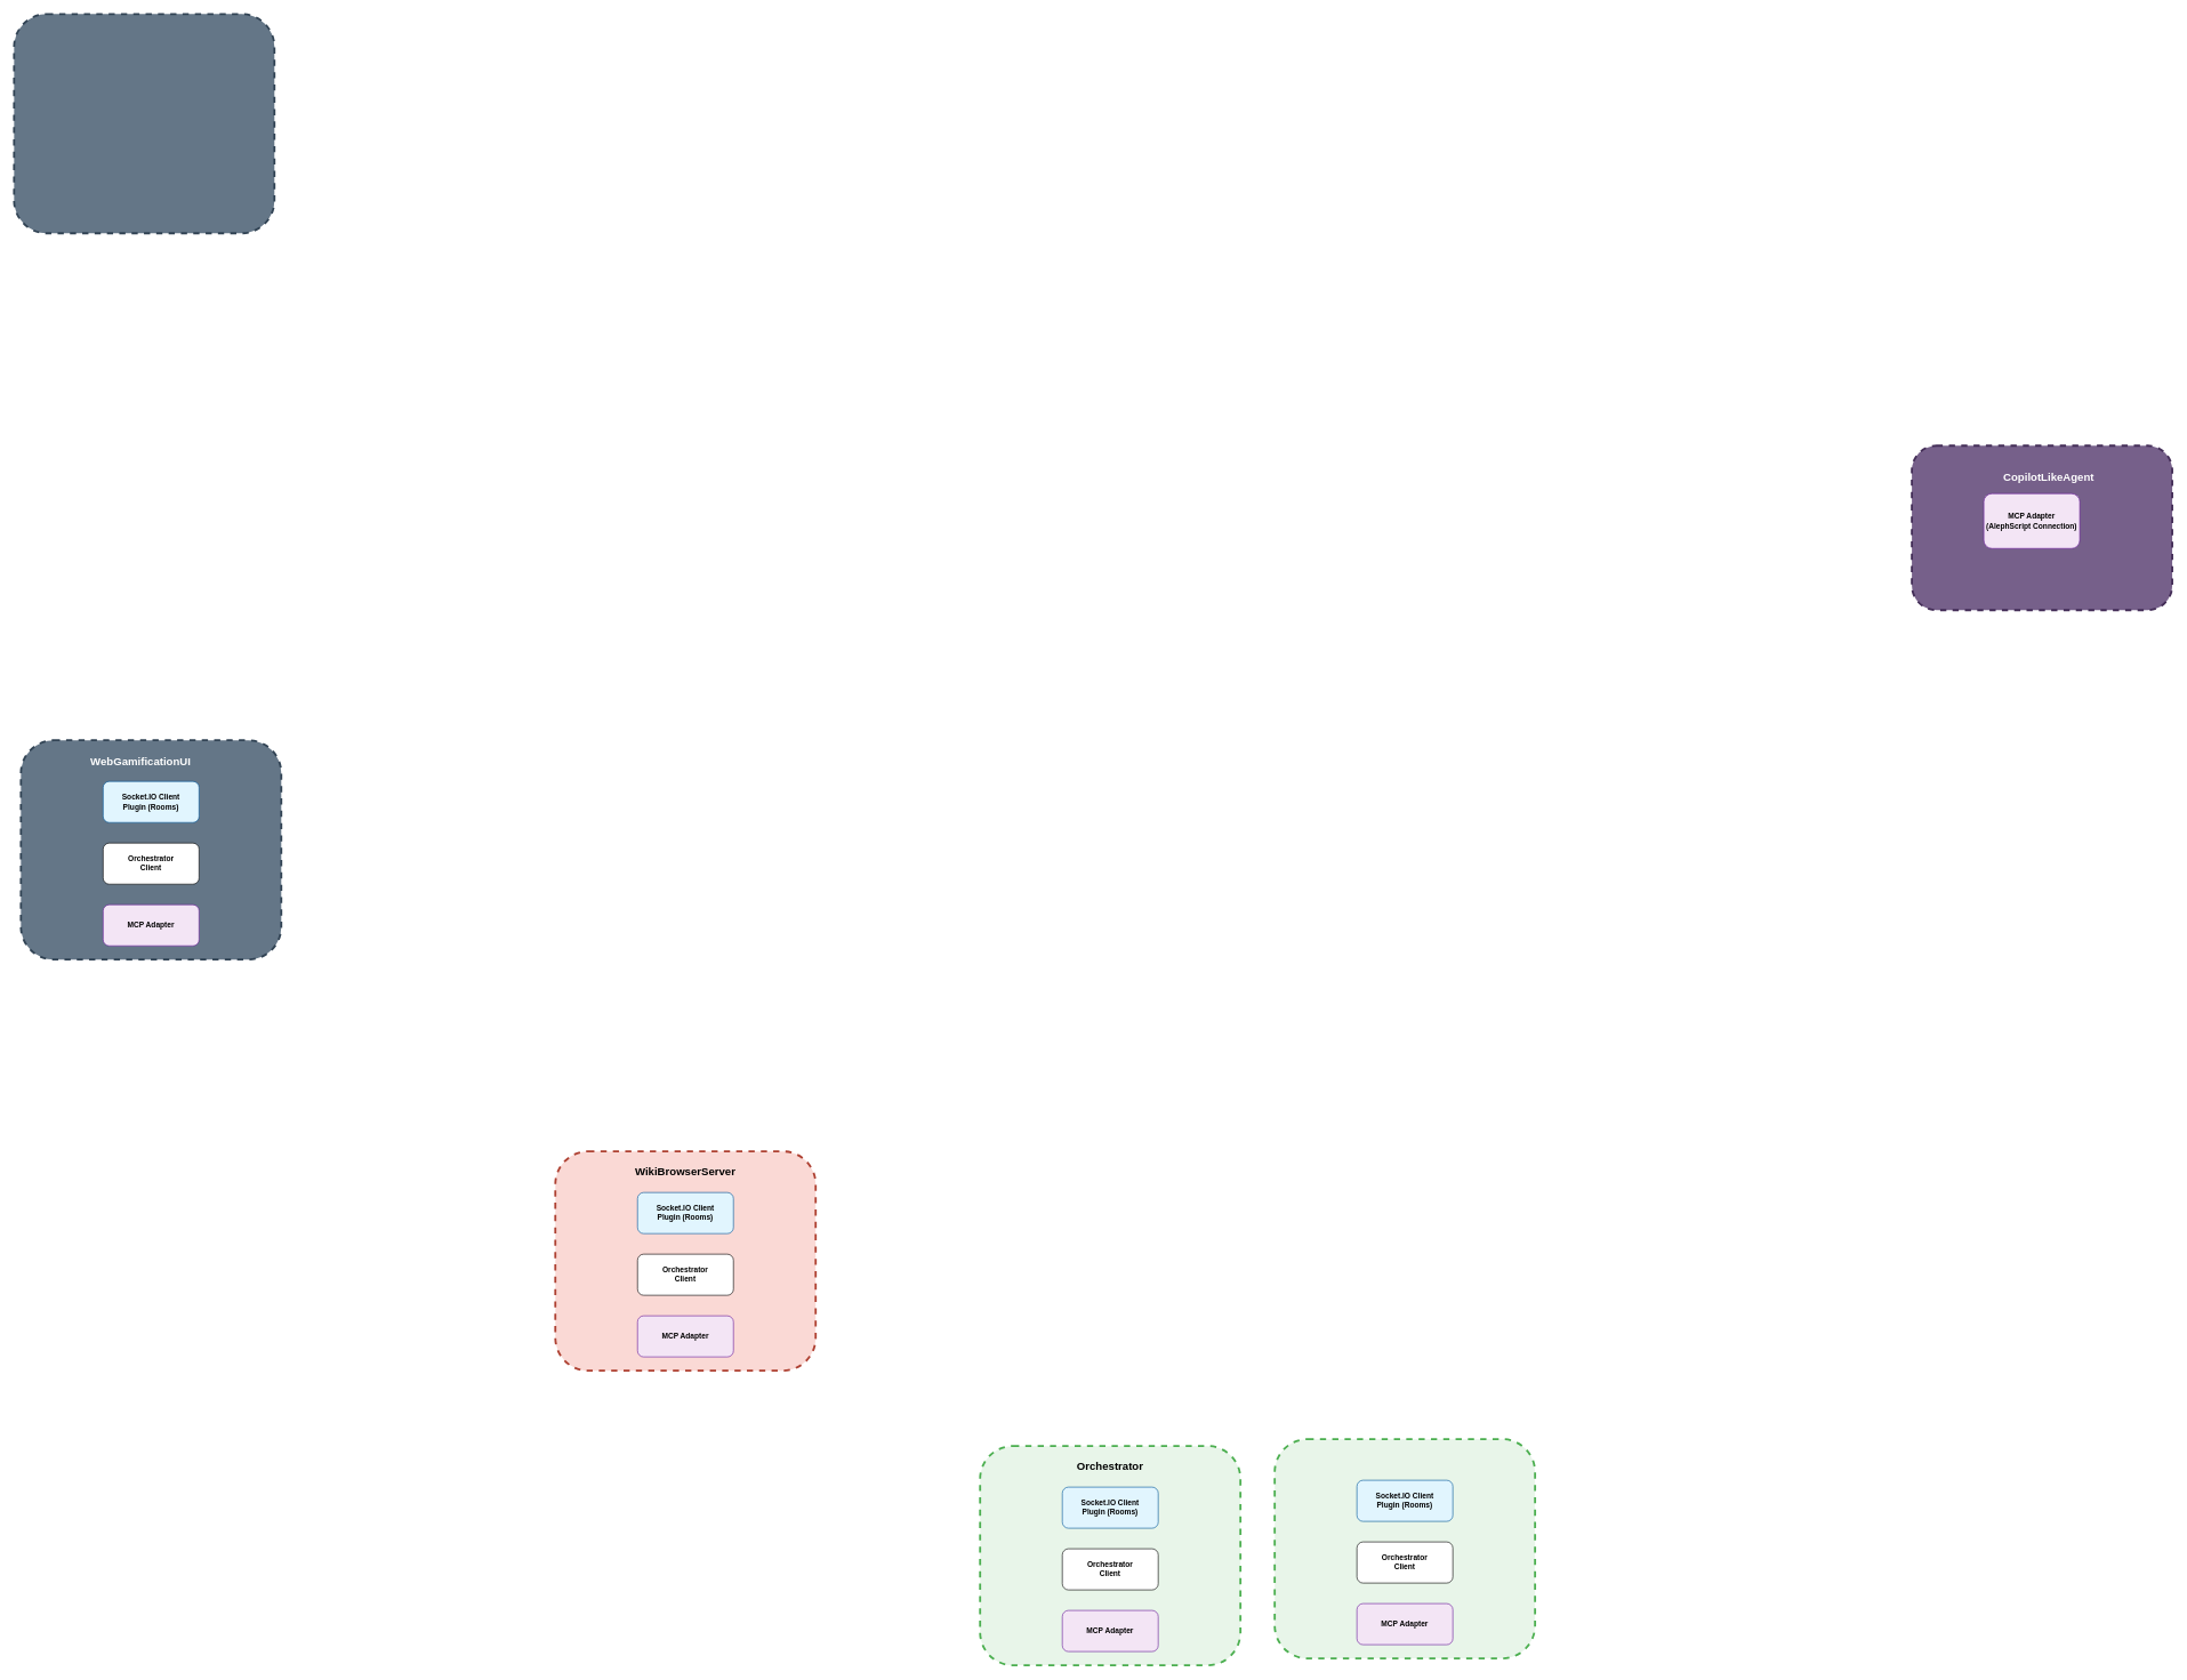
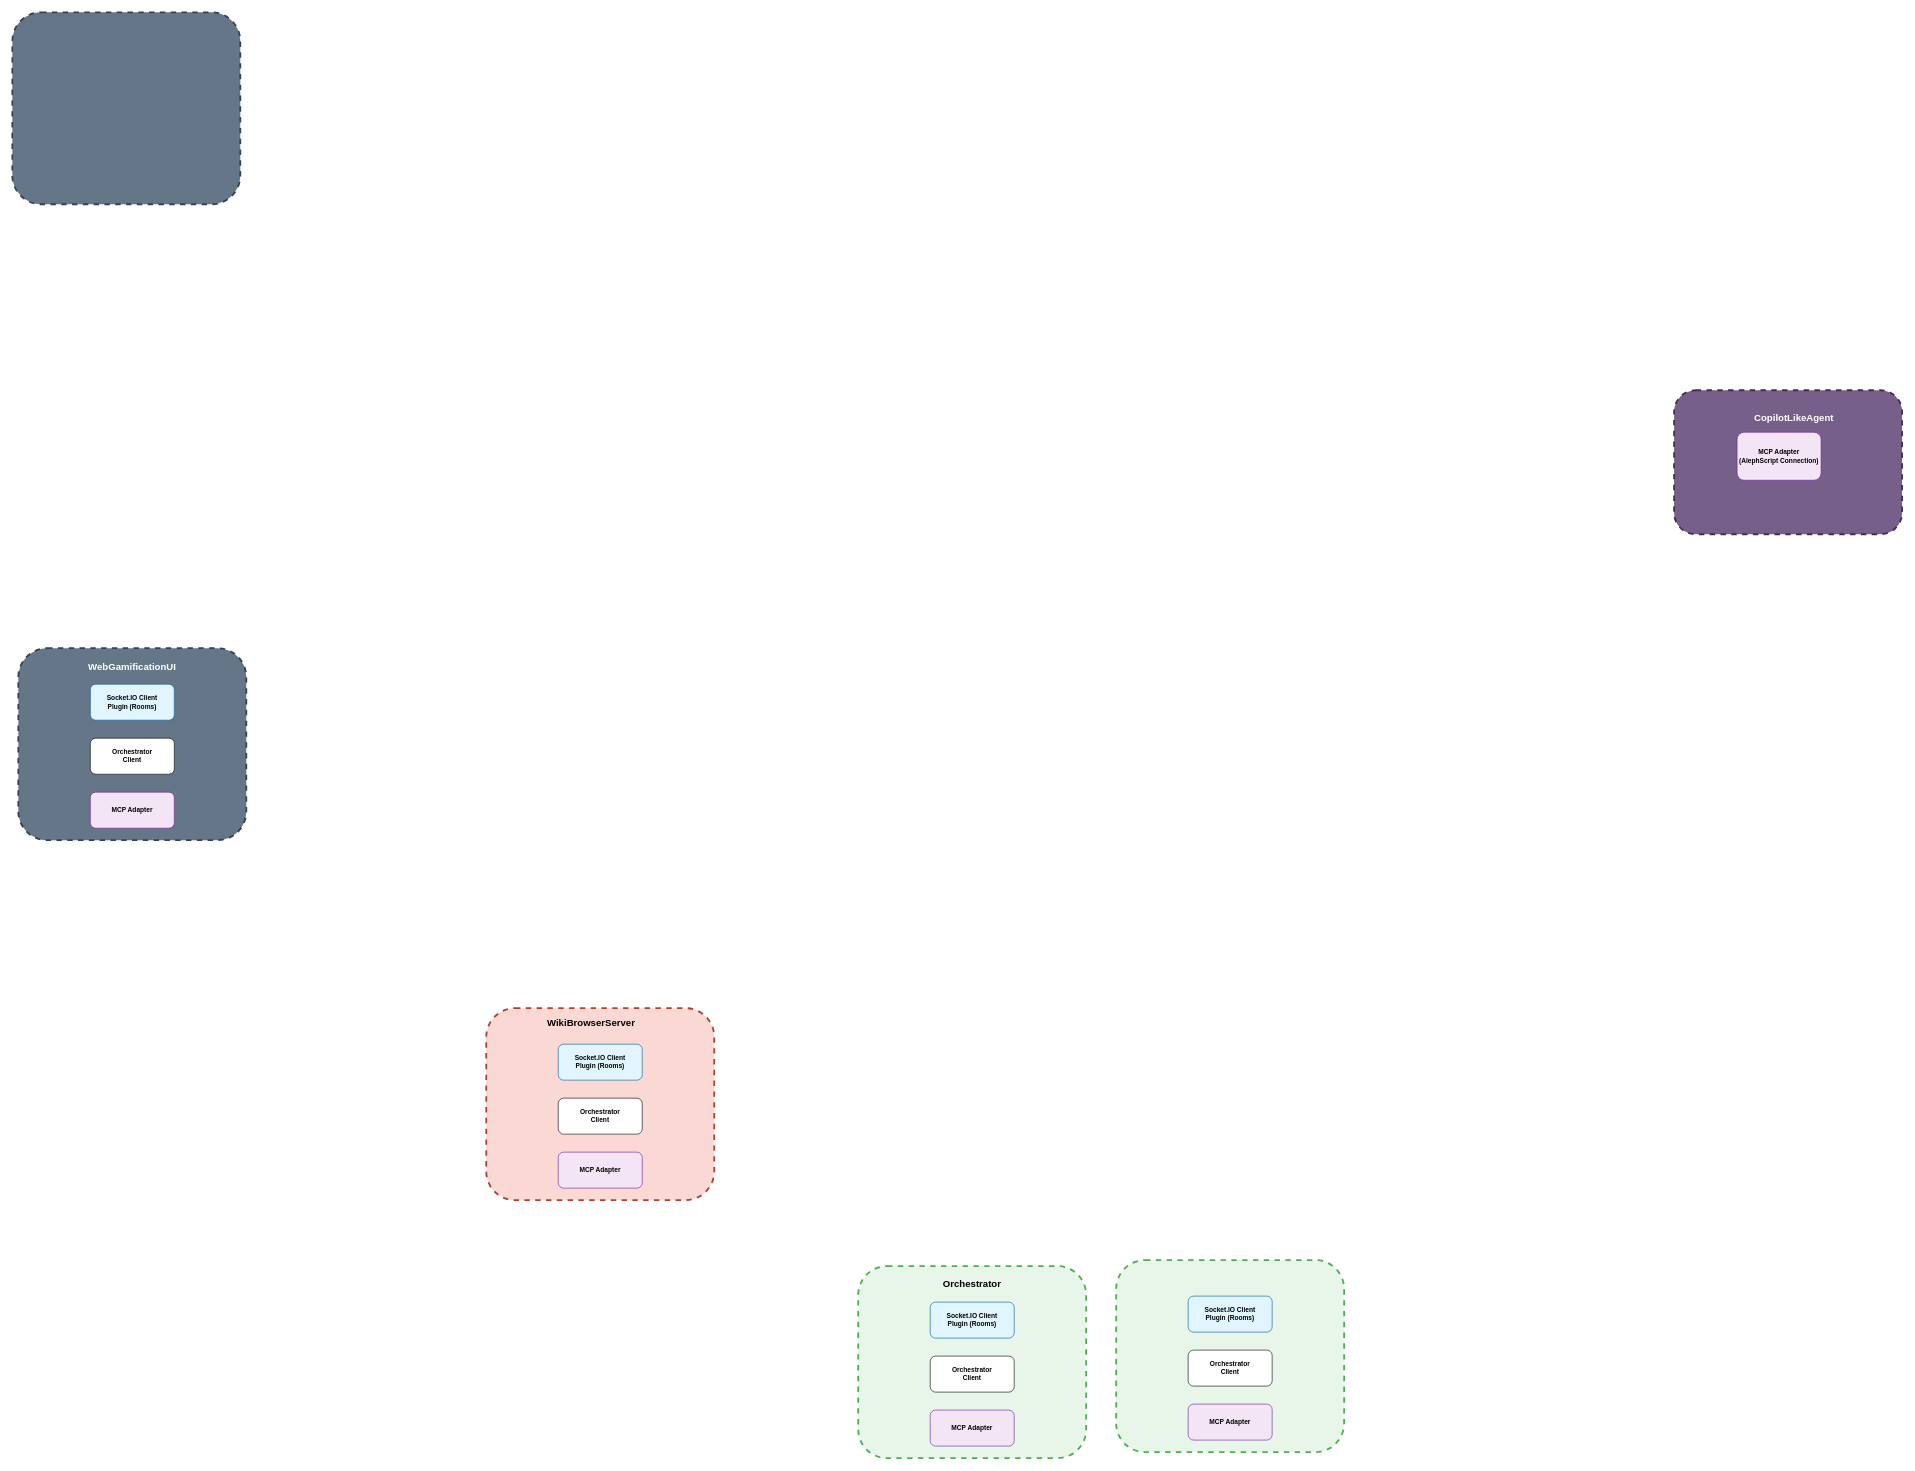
  <mxCell id="0" />
  <mxCell id="1" parent="0" />
  <mxCell id="2" value="" style="group" vertex="1" connectable="0" parent="1"><mxGeometry x="1430" y="2110" width="380" height="320" as="geometry" /></mxCell>
  <mxCell id="3" value="" style="rounded=1;whiteSpace=wrap;html=1;fillColor=#E8F5E9;strokeColor=#4CAF50;strokeWidth=3;dashed=1;" vertex="1" parent="2"><mxGeometry width="380" height="320" as="geometry" /></mxCell>
  <mxCell id="4" value="Orchestrator" style="text;html=1;strokeColor=none;fillColor=none;align=center;verticalAlign=middle;whiteSpace=wrap;rounded=0;fontSize=16;fontStyle=1;" vertex="1" parent="2"><mxGeometry x="110" y="15" width="160" height="30" as="geometry" /></mxCell>
  <mxCell id="5" value="Socket.IO Client&lt;br&gt;Plugin (Rooms)" style="rounded=1;whiteSpace=wrap;html=1;fontSize=11;fillColor=#E1F5FE;strokeColor=#01579B;fontStyle=1;" vertex="1" parent="2"><mxGeometry x="120" y="60" width="140" height="60" as="geometry" /></mxCell>
  <mxCell id="6" value="Orchestrator&lt;br&gt;Client" style="rounded=1;whiteSpace=wrap;html=1;fontSize=11;fillColor=#FFFFFF;strokeColor=#000000;fontStyle=1;" vertex="1" parent="2"><mxGeometry x="120" y="150" width="140" height="60" as="geometry" /></mxCell>
  <mxCell id="7" value="MCP Adapter" style="rounded=1;whiteSpace=wrap;html=1;fontSize=11;fillColor=#F3E5F5;strokeColor=#6A1B9A;fontStyle=1;" vertex="1" parent="2"><mxGeometry x="120" y="240" width="140" height="60" as="geometry" /></mxCell>
  <mxCell id="8" value="" style="group" vertex="1" connectable="0" parent="1"><mxGeometry x="1860" y="2100" width="380" height="320" as="geometry" /></mxCell>
  <mxCell id="9" value="" style="rounded=1;whiteSpace=wrap;html=1;fillColor=#E8F5E9;strokeColor=#4CAF50;strokeWidth=3;dashed=1;" vertex="1" parent="8"><mxGeometry width="380" height="320" as="geometry" /></mxCell>
  <mxCell id="10" value="Socket.IO Client&lt;br&gt;Plugin (Rooms)" style="rounded=1;whiteSpace=wrap;html=1;fontSize=11;fillColor=#E1F5FE;strokeColor=#01579B;fontStyle=1;" vertex="1" parent="8"><mxGeometry x="120" y="60" width="140" height="60" as="geometry" /></mxCell>
  <mxCell id="11" value="Orchestrator&lt;br&gt;Client" style="rounded=1;whiteSpace=wrap;html=1;fontSize=11;fillColor=#FFFFFF;strokeColor=#000000;fontStyle=1;" vertex="1" parent="8"><mxGeometry x="120" y="150" width="140" height="60" as="geometry" /></mxCell>
  <mxCell id="12" value="MCP Adapter" style="rounded=1;whiteSpace=wrap;html=1;fontSize=11;fillColor=#F3E5F5;strokeColor=#6A1B9A;fontStyle=1;" vertex="1" parent="8"><mxGeometry x="120" y="240" width="140" height="60" as="geometry" /></mxCell>
  <mxCell id="13" value="" style="group" vertex="1" connectable="0" parent="1"><mxGeometry x="810" y="1680" width="380" height="320" as="geometry" /></mxCell>
  <mxCell id="14" value="" style="rounded=1;whiteSpace=wrap;html=1;fillColor=#fad9d5;strokeColor=#ae4132;strokeWidth=3;dashed=1;" vertex="1" parent="13"><mxGeometry width="380" height="320" as="geometry" /></mxCell>
- <mxCell id="15" value="WikiBrowserServer" style="text;html=1;strokeColor=none;fillColor=none;align=center;verticalAlign=middle;whiteSpace=wrap;rounded=0;fontSize=16;fontStyle=1;" vertex="1" parent="13"><mxGeometry x="110" y="15" width="160" height="30" as="geometry" /></mxCell>
+ <mxCell id="15" value="WikiBrowserServer" style="text;html=1;strokeColor=none;fillColor=none;align=center;verticalAlign=middle;whiteSpace=wrap;rounded=0;fontSize=16;fontStyle=1;" vertex="1" parent="13"><mxGeometry x="95" y="10" width="160" height="30" as="geometry" /></mxCell>
  <mxCell id="16" value="Socket.IO Client&lt;br&gt;Plugin (Rooms)" style="rounded=1;whiteSpace=wrap;html=1;fontSize=11;fillColor=#E1F5FE;strokeColor=#01579B;fontStyle=1;" vertex="1" parent="13"><mxGeometry x="120" y="60" width="140" height="60" as="geometry" /></mxCell>
  <mxCell id="17" value="Orchestrator&lt;br&gt;Client" style="rounded=1;whiteSpace=wrap;html=1;fontSize=11;fillColor=#FFFFFF;strokeColor=#000000;fontStyle=1;" vertex="1" parent="13"><mxGeometry x="120" y="150" width="140" height="60" as="geometry" /></mxCell>
  <mxCell id="18" value="MCP Adapter" style="rounded=1;whiteSpace=wrap;html=1;fontSize=11;fillColor=#F3E5F5;strokeColor=#6A1B9A;fontStyle=1;" vertex="1" parent="13"><mxGeometry x="120" y="240" width="140" height="60" as="geometry" /></mxCell>
  <mxCell id="19" value="" style="rounded=1;whiteSpace=wrap;html=1;fillColor=#647687;strokeColor=#314354;strokeWidth=3;dashed=1;fontColor=#ffffff;" vertex="1" parent="1"><mxGeometry x="20" y="20" width="380" height="320" as="geometry" /></mxCell>
  <mxCell id="20" value="" style="group" vertex="1" connectable="0" parent="1"><mxGeometry x="30" y="1080" width="380" height="320" as="geometry" /></mxCell>
  <mxCell id="21" value="" style="rounded=1;whiteSpace=wrap;html=1;fillColor=#647687;strokeColor=#314354;strokeWidth=3;dashed=1;fontColor=#ffffff;" vertex="1" parent="20"><mxGeometry width="380" height="320" as="geometry" /></mxCell>
- <mxCell id="22" value="WebGamificationUI" style="text;html=1;strokeColor=none;fillColor=none;align=center;verticalAlign=middle;whiteSpace=wrap;rounded=0;fontSize=16;fontStyle=1;fontColor=#ffffff;" vertex="1" parent="20"><mxGeometry x="95" y="15" width="160" height="30" as="geometry" /></mxCell>
+ <mxCell id="22" value="WebGamificationUI" style="text;html=1;strokeColor=none;fillColor=none;align=center;verticalAlign=middle;whiteSpace=wrap;rounded=0;fontSize=16;fontStyle=1;fontColor=#ffffff;" vertex="1" parent="20"><mxGeometry x="110" y="15" width="160" height="30" as="geometry" /></mxCell>
  <mxCell id="23" value="Socket.IO Client&lt;br&gt;Plugin (Rooms)" style="rounded=1;whiteSpace=wrap;html=1;fontSize=11;fillColor=#E1F5FE;strokeColor=#01579B;fontStyle=1;" vertex="1" parent="20"><mxGeometry x="120" y="60" width="140" height="60" as="geometry" /></mxCell>
  <mxCell id="24" value="Orchestrator&lt;br&gt;Client" style="rounded=1;whiteSpace=wrap;html=1;fontSize=11;fillColor=#FFFFFF;strokeColor=#000000;fontStyle=1;" vertex="1" parent="20"><mxGeometry x="120" y="150" width="140" height="60" as="geometry" /></mxCell>
  <mxCell id="25" value="MCP Adapter" style="rounded=1;whiteSpace=wrap;html=1;fontSize=11;fillColor=#F3E5F5;strokeColor=#6A1B9A;fontStyle=1;" vertex="1" parent="20"><mxGeometry x="120" y="240" width="140" height="60" as="geometry" /></mxCell>
  <mxCell id="26" value="" style="group" vertex="1" connectable="0" parent="1"><mxGeometry x="2790" y="650" width="380" height="240" as="geometry" /></mxCell>
  <mxCell id="27" value="" style="rounded=1;whiteSpace=wrap;html=1;fillColor=#76608a;strokeColor=#432D57;strokeWidth=3;dashed=1;fontColor=#ffffff;" vertex="1" parent="26"><mxGeometry width="380" height="240" as="geometry" /></mxCell>
  <mxCell id="28" value="CopilotLikeAgent" style="text;html=1;strokeColor=none;fillColor=none;align=center;verticalAlign=middle;whiteSpace=wrap;rounded=0;fontSize=16;fontStyle=1;fontColor=#ffffff;" vertex="1" parent="26"><mxGeometry x="120" y="30" width="160" height="30" as="geometry" /></mxCell>
  <mxCell id="29" value="MCP Adapter&lt;br&gt;(AlephScript Connection)" style="rounded=1;whiteSpace=wrap;html=1;fontSize=11;fillColor=#F3E5F5;strokeColor=#6A1B9A;fontStyle=1;" vertex="1" parent="26"><mxGeometry x="105" y="70" width="140" height="80" as="geometry" /></mxCell>
